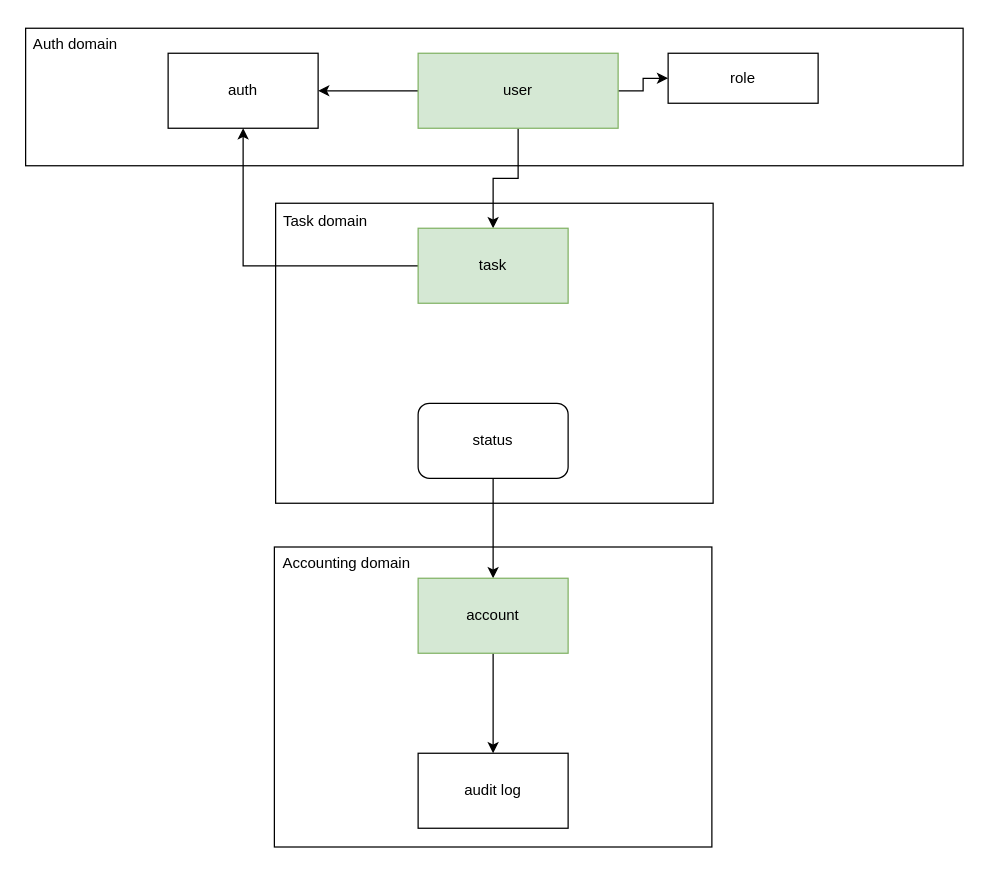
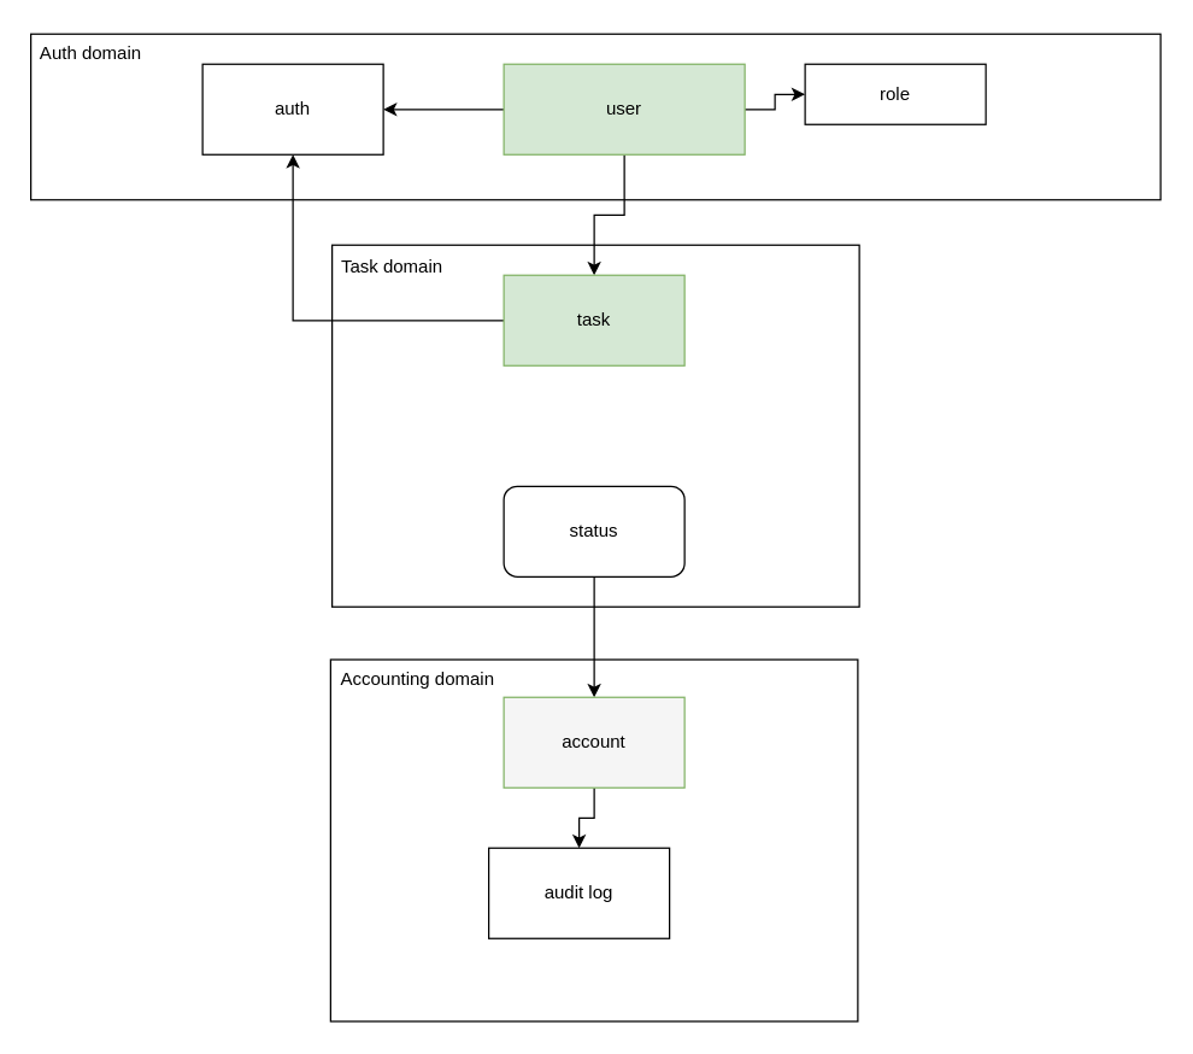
  <mxCell id="0" />
  <mxCell id="1" parent="0" />
  <mxCell id="2" value="" style="rounded=0;whiteSpace=wrap;html=1;" vertex="1" parent="1"><mxGeometry x="219" y="437" width="350" height="240" as="geometry" /></mxCell>
  <mxCell id="3" value="" style="rounded=0;whiteSpace=wrap;html=1;" vertex="1" parent="1"><mxGeometry x="220" y="162" width="350" height="240" as="geometry" /></mxCell>
  <mxCell id="4" value="" style="rounded=0;whiteSpace=wrap;html=1;" vertex="1" parent="1"><mxGeometry x="20" y="22" width="750" height="110" as="geometry" /></mxCell>
  <mxCell id="5" value="" style="edgeStyle=orthogonalEdgeStyle;rounded=0;orthogonalLoop=1;jettySize=auto;html=1;" edge="1" parent="1" source="8" target="9"><mxGeometry relative="1" as="geometry" /></mxCell>
  <mxCell id="6" value="" style="edgeStyle=orthogonalEdgeStyle;rounded=0;orthogonalLoop=1;jettySize=auto;html=1;" edge="1" parent="1" source="8" target="10"><mxGeometry relative="1" as="geometry" /></mxCell>
  <mxCell id="7" value="" style="edgeStyle=orthogonalEdgeStyle;rounded=0;orthogonalLoop=1;jettySize=auto;html=1;" edge="1" parent="1" source="8" target="12"><mxGeometry relative="1" as="geometry" /></mxCell>
  <mxCell id="8" value="user" style="rounded=0;whiteSpace=wrap;html=1;fillColor=#d5e8d4;strokeColor=#82b366;" vertex="1" parent="1"><mxGeometry x="334" y="42" width="160" height="60" as="geometry" /></mxCell>
  <mxCell id="9" value="role" style="rounded=0;whiteSpace=wrap;html=1;" vertex="1" parent="1"><mxGeometry x="534" y="42" width="120" height="40" as="geometry" /></mxCell>
  <mxCell id="10" value="auth" style="rounded=0;whiteSpace=wrap;html=1;" vertex="1" parent="1"><mxGeometry x="134" y="42" width="120" height="60" as="geometry" /></mxCell>
  <mxCell id="11" value="" style="edgeStyle=orthogonalEdgeStyle;rounded=0;orthogonalLoop=1;jettySize=auto;html=1;" edge="1" parent="1" source="12" target="10"><mxGeometry relative="1" as="geometry" /></mxCell>
  <mxCell id="12" value="task" style="rounded=0;whiteSpace=wrap;html=1;fillColor=#d5e8d4;strokeColor=#82b366;" vertex="1" parent="1"><mxGeometry x="334" y="182" width="120" height="60" as="geometry" /></mxCell>
  <mxCell id="13" value="" style="edgeStyle=orthogonalEdgeStyle;rounded=0;orthogonalLoop=1;jettySize=auto;html=1;" edge="1" parent="1" source="14" target="16"><mxGeometry relative="1" as="geometry" /></mxCell>
  <mxCell id="14" value="status" style="whiteSpace=wrap;html=1;rounded=1;" vertex="1" parent="1"><mxGeometry x="334" y="322" width="120" height="60" as="geometry" /></mxCell>
  <mxCell id="15" value="" style="edgeStyle=orthogonalEdgeStyle;rounded=0;orthogonalLoop=1;jettySize=auto;html=1;" edge="1" parent="1" source="16" target="17"><mxGeometry relative="1" as="geometry" /></mxCell>
- <mxCell id="16" value="account" style="rounded=0;whiteSpace=wrap;html=1;fillColor=#d5e8d4;strokeColor=#82b366;" vertex="1" parent="1"><mxGeometry x="334" y="462" width="120" height="60" as="geometry" /></mxCell>
- <mxCell id="17" value="audit log" style="rounded=0;whiteSpace=wrap;html=1;" vertex="1" parent="1"><mxGeometry x="334" y="602" width="120" height="60" as="geometry" /></mxCell>
+ <mxCell id="16" value="account" style="rounded=0;whiteSpace=wrap;html=1;fillColor=#f5f5f5;strokeColor=#82b366;" vertex="1" parent="1"><mxGeometry x="334" y="462" width="120" height="60" as="geometry" /></mxCell>
+ <mxCell id="17" value="audit log" style="rounded=0;whiteSpace=wrap;html=1;" vertex="1" parent="1"><mxGeometry x="324" y="562" width="120" height="60" as="geometry" /></mxCell>
  <mxCell id="18" value="Auth domain" style="text;html=1;strokeColor=none;fillColor=none;align=center;verticalAlign=middle;whiteSpace=wrap;rounded=0;" vertex="1" parent="1"><mxGeometry x="20" y="20" width="80" height="30" as="geometry" /></mxCell>
  <mxCell id="19" value="Task domain" style="text;html=1;strokeColor=none;fillColor=none;align=center;verticalAlign=middle;whiteSpace=wrap;rounded=0;" vertex="1" parent="1"><mxGeometry x="225" y="162" width="70" height="30" as="geometry" /></mxCell>
  <mxCell id="20" value="Accounting domain" style="text;html=1;strokeColor=none;fillColor=none;align=center;verticalAlign=middle;whiteSpace=wrap;rounded=0;" vertex="1" parent="1"><mxGeometry x="207" y="435" width="140" height="30" as="geometry" /></mxCell>
